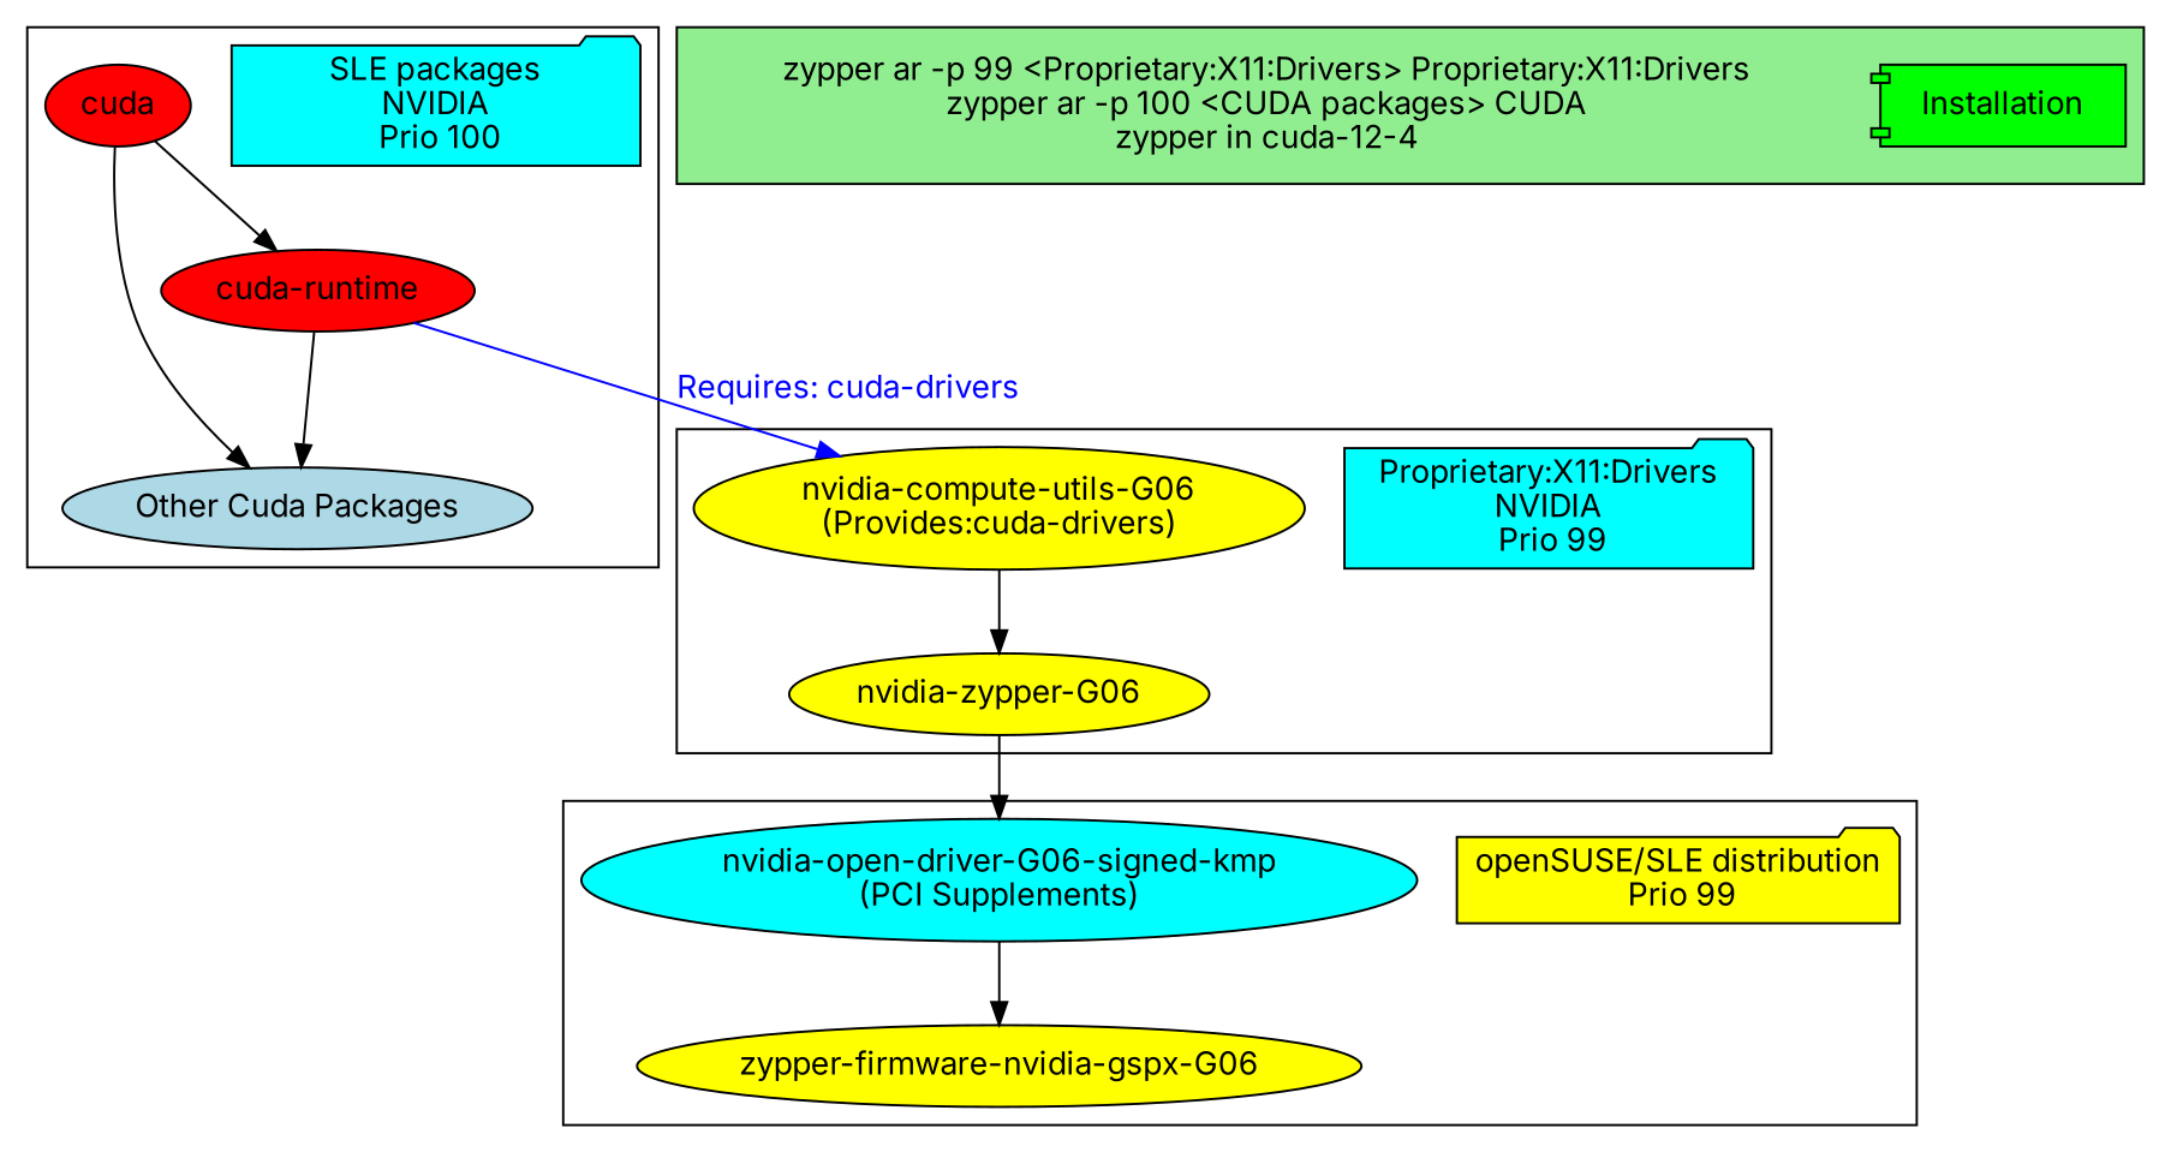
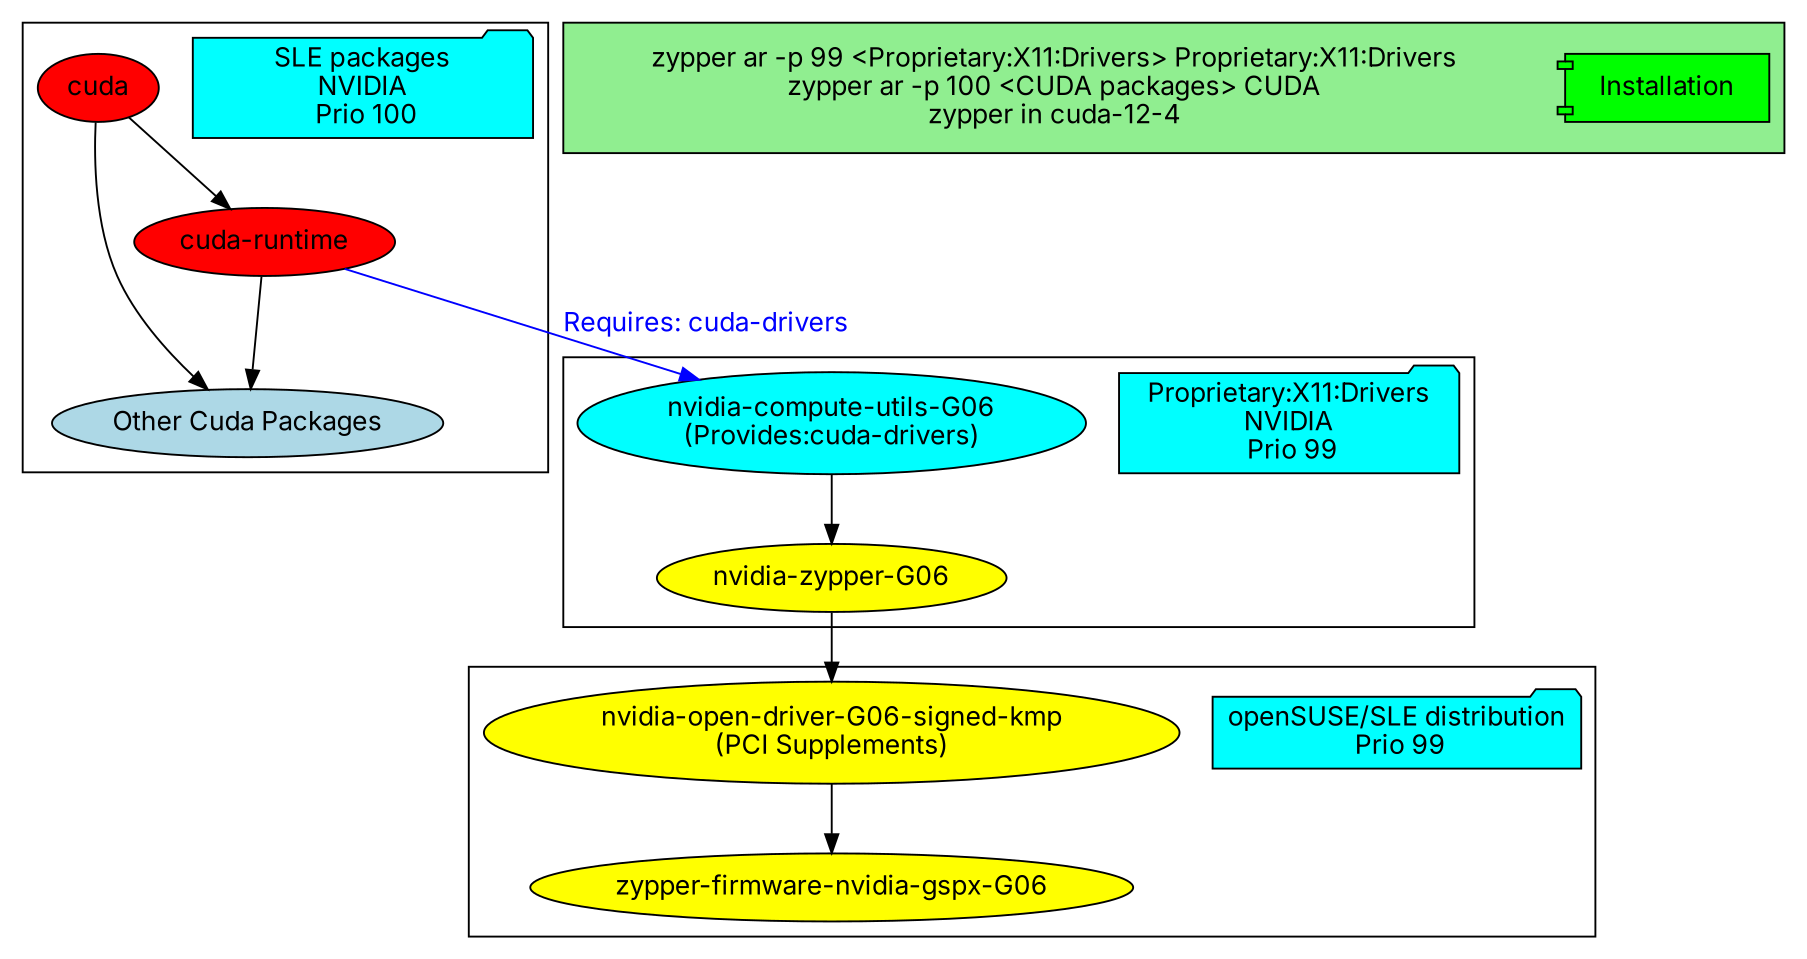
  digraph {
    fontname=Inter
    node [fillcolor=yellow fontname=Inter style=filled]
    edge [fontname=Inter]
    n1 [fillcolor=aqua label="SLE packages\nNVIDIA\n Prio 100" shape=folder width=2.5]
    cuda [fillcolor=red]
    n3 [fillcolor=red label="cuda-runtime"]
    n4 [fillcolor=lightblue label="Other Cuda Packages"]
    n5 [fillcolor=aqua label="Proprietary:X11:Drivers\nNVIDIA\n Prio 99" shape=folder width=2.5]
-   n6 [label="nvidia-compute-utils-G06\n(Provides:cuda-drivers)"]
+   n6 [fillcolor=aqua label="nvidia-compute-utils-G06\n(Provides:cuda-drivers)"]
    n7 [label="nvidia-zypper-G06"]
-   n8 [label="openSUSE/SLE distribution\n Prio 99" shape=folder width=2.5]
-   n9 [fillcolor=aqua label="nvidia-open-driver-G06-signed-kmp\n(PCI Supplements)"]
+   n8 [fillcolor=aqua label="openSUSE/SLE distribution\n Prio 99" shape=folder width=2.5]
+   n9 [label="nvidia-open-driver-G06-signed-kmp\n(PCI Supplements)"]
    n10 [label="zypper-firmware-nvidia-gspx-G06"]
    n11 [fillcolor=green label=Installation shape=component width=1.5]
    n12 [label="zypper ar -p 99 <Proprietary:X11:Drivers> Proprietary:X11:Drivers\nzypper ar -p 100 <CUDA packages> CUDA\nzypper in cuda-12-4" shape=none width=7 fillcolor="" style=""]
    subgraph cluster_1 {
      n1
      cuda
      n3
      n4
    }
    subgraph cluster_2 {
      n5
      n6
      n7
    }
    subgraph cluster_3 {
      n8
      n9
      n10
    }
    subgraph cluster_4 {
      bgcolor=lightgreen
      n11
      n12
    }
    cuda -> n3
    cuda -> n4
    n3 -> n4
    n3 -> n6 [color=blue fontcolor=blue label="Requires: cuda-drivers"]
    n6 -> n7
    n7 -> n9
    n9 -> n10
  }
